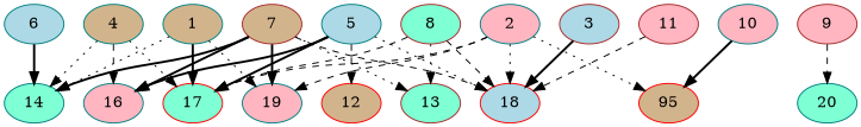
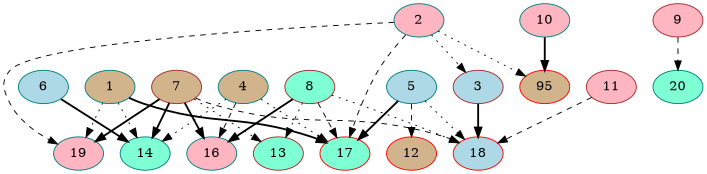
  digraph {
    node [alpha=0.20 color=teal fillcolor=lightpink style=filled]
    edge [style=dotted]
    1 [expect_size=44601344 fillcolor=tan]
    14 [alpha=0.05 expect_size=20349952 fillcolor=aquamarine]
    17 [color=red expect_size=33300480 fillcolor=aquamarine]
    19 [alpha=0.10 expect_size=15600640]
    2 [alpha=0.04 expect_size=44571648]
    n6 [alpha=0.13 color=red expect_size=23605248 fillcolor=tan label=95]
    18 [alpha=0.12 color=red expect_size=33417216 fillcolor=lightblue]
    3 [alpha=0.19 color=brown expect_size=26205184 fillcolor=lightblue]
    4 [alpha=0.01 expect_size=8577024 fillcolor=tan]
    16 [alpha=0.12 expect_size=11022336]
    5 [alpha=0.15 expect_size=17756160 fillcolor=lightblue]
    12 [alpha=0.05 color=red expect_size=13886464 fillcolor=tan]
    6 [alpha=0.09 expect_size=23695360 fillcolor=lightblue]
    7 [alpha=0.00 color=brown expect_size=31387648 fillcolor=tan]
    13 [color=brown expect_size=22616064 fillcolor=aquamarine]
    8 [alpha=0.12 color=brown expect_size=51342336 fillcolor=aquamarine]
    9 [alpha=0.03 color=brown expect_size=32144384]
    20 [alpha=0.18 expect_size=21859328 fillcolor=aquamarine]
    10 [alpha=0.01 expect_size=28083200]
    11 [alpha=0.00 color=brown expect_size=13897728]
    1 -> 14
    1 -> 17 [style=bold]
    1 -> 19
    2 -> 17 [style=dashed]
    2 -> 19 [style=dashed]
    2 -> n6
-   2 -> 18
+   2 -> 3
    3 -> 18 [style=bold]
    4 -> 14
    4 -> 17
    4 -> 16 [style=dashed]
    5 -> 17 [style=bold]
    5 -> 18
-   5 -> 16 [style=bold]
+   8 -> 16 [style=bold]
    5 -> 12 [style=dashed]
    6 -> 14 [style=bold]
    7 -> 14 [style=bold]
    7 -> 19 [style=bold]
    7 -> 18 [style=dashed]
    7 -> 16 [style=bold]
    7 -> 13
    8 -> 17 [style=dashed]
-   8 -> 18 [style=dashed]
+   8 -> 18
    8 -> 13
    9 -> 20 [style=dashed]
    10 -> n6 [style=bold]
    11 -> 18 [style=dashed]
  }
